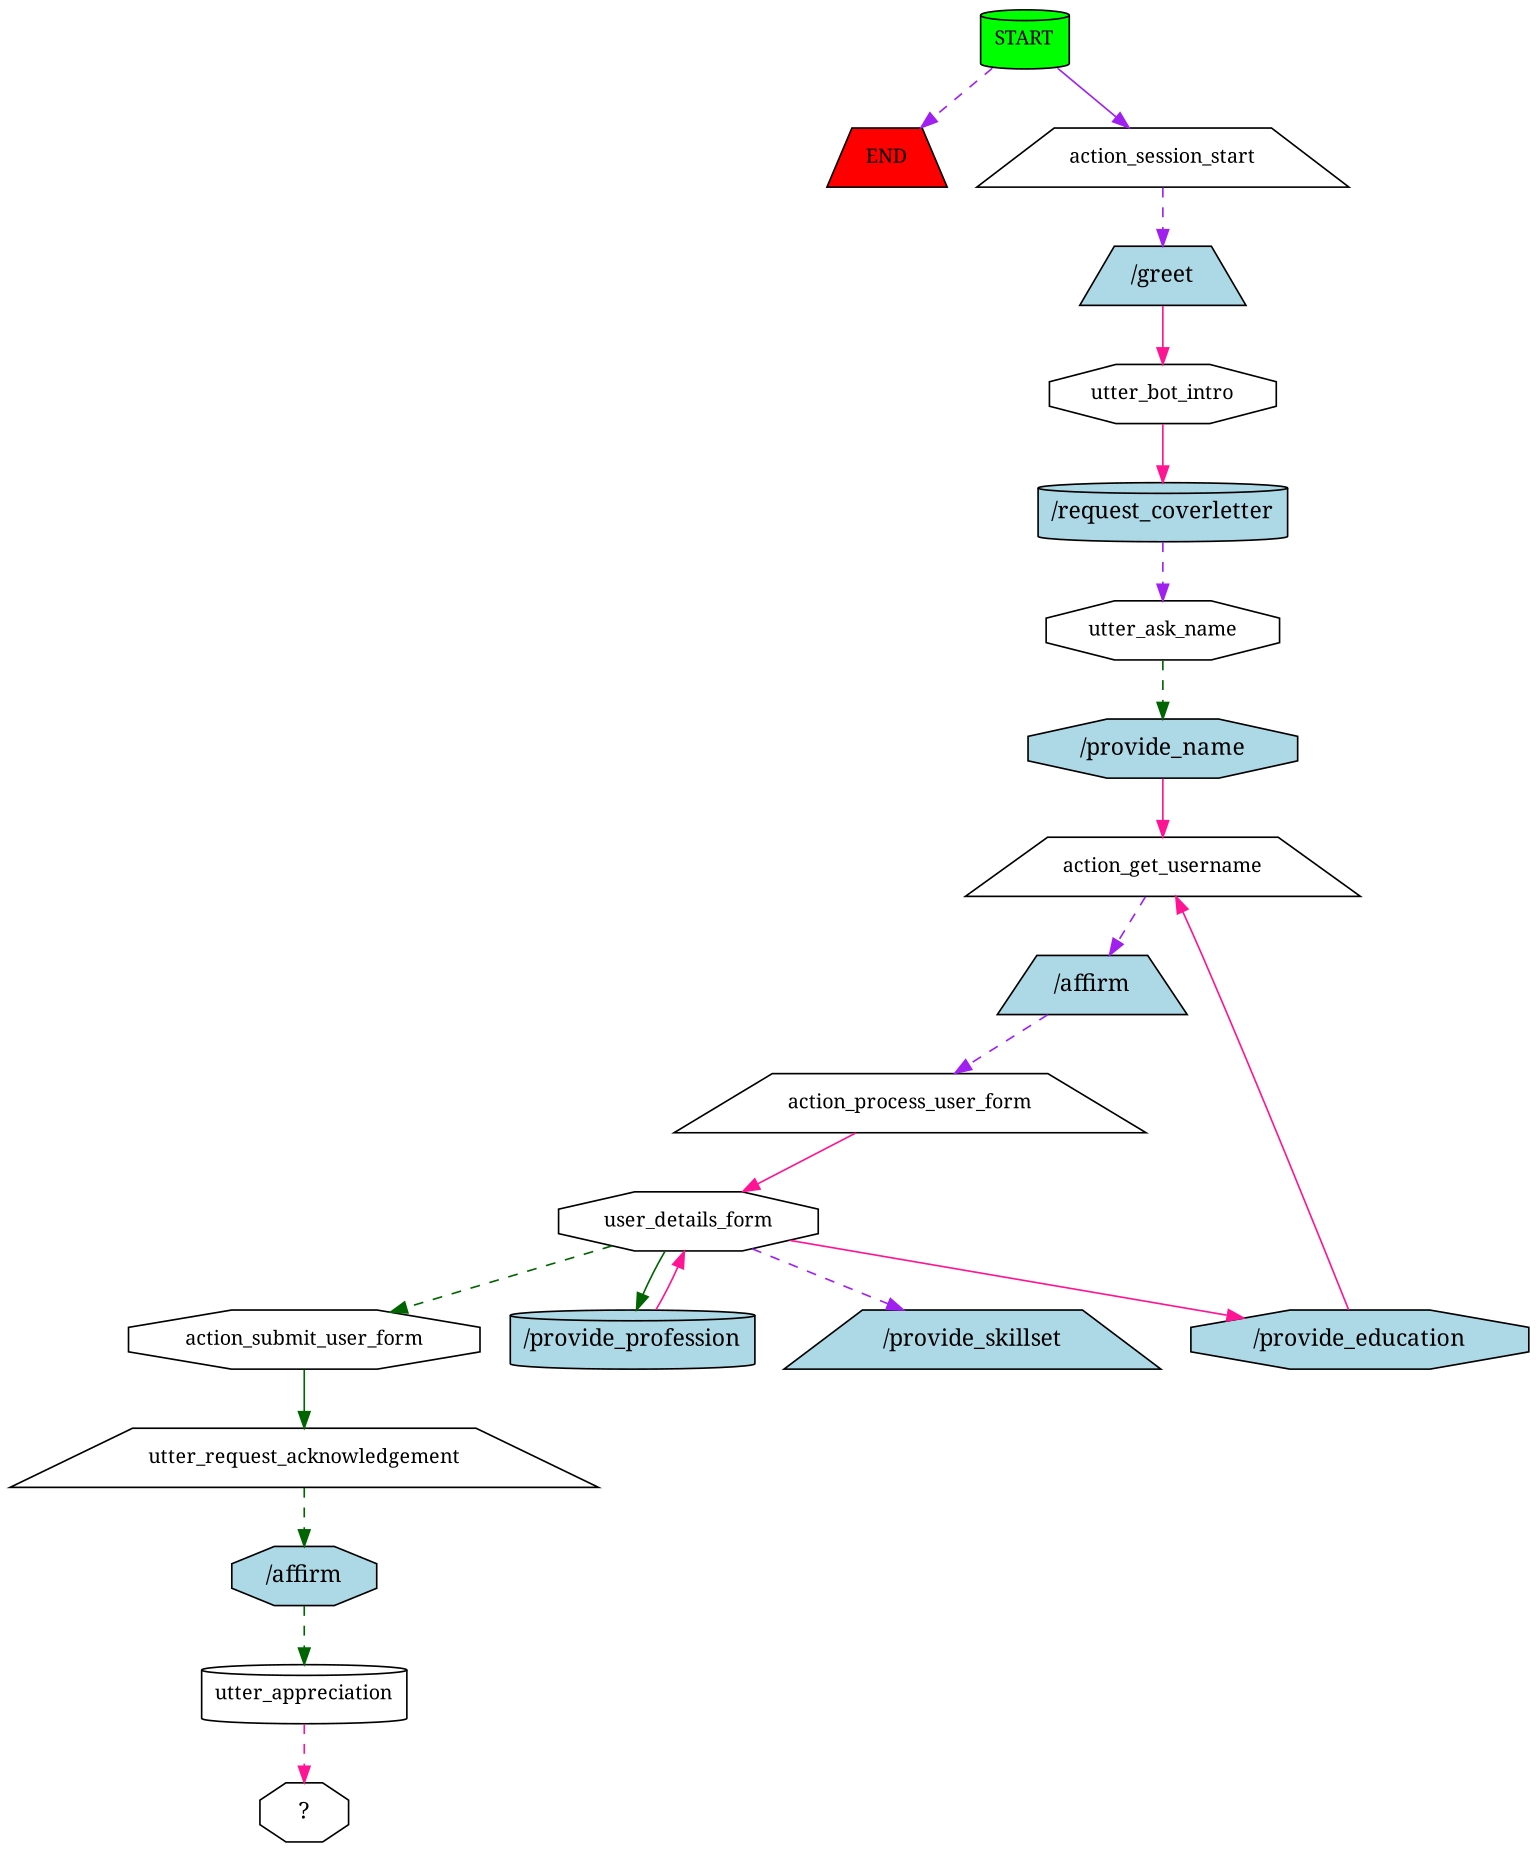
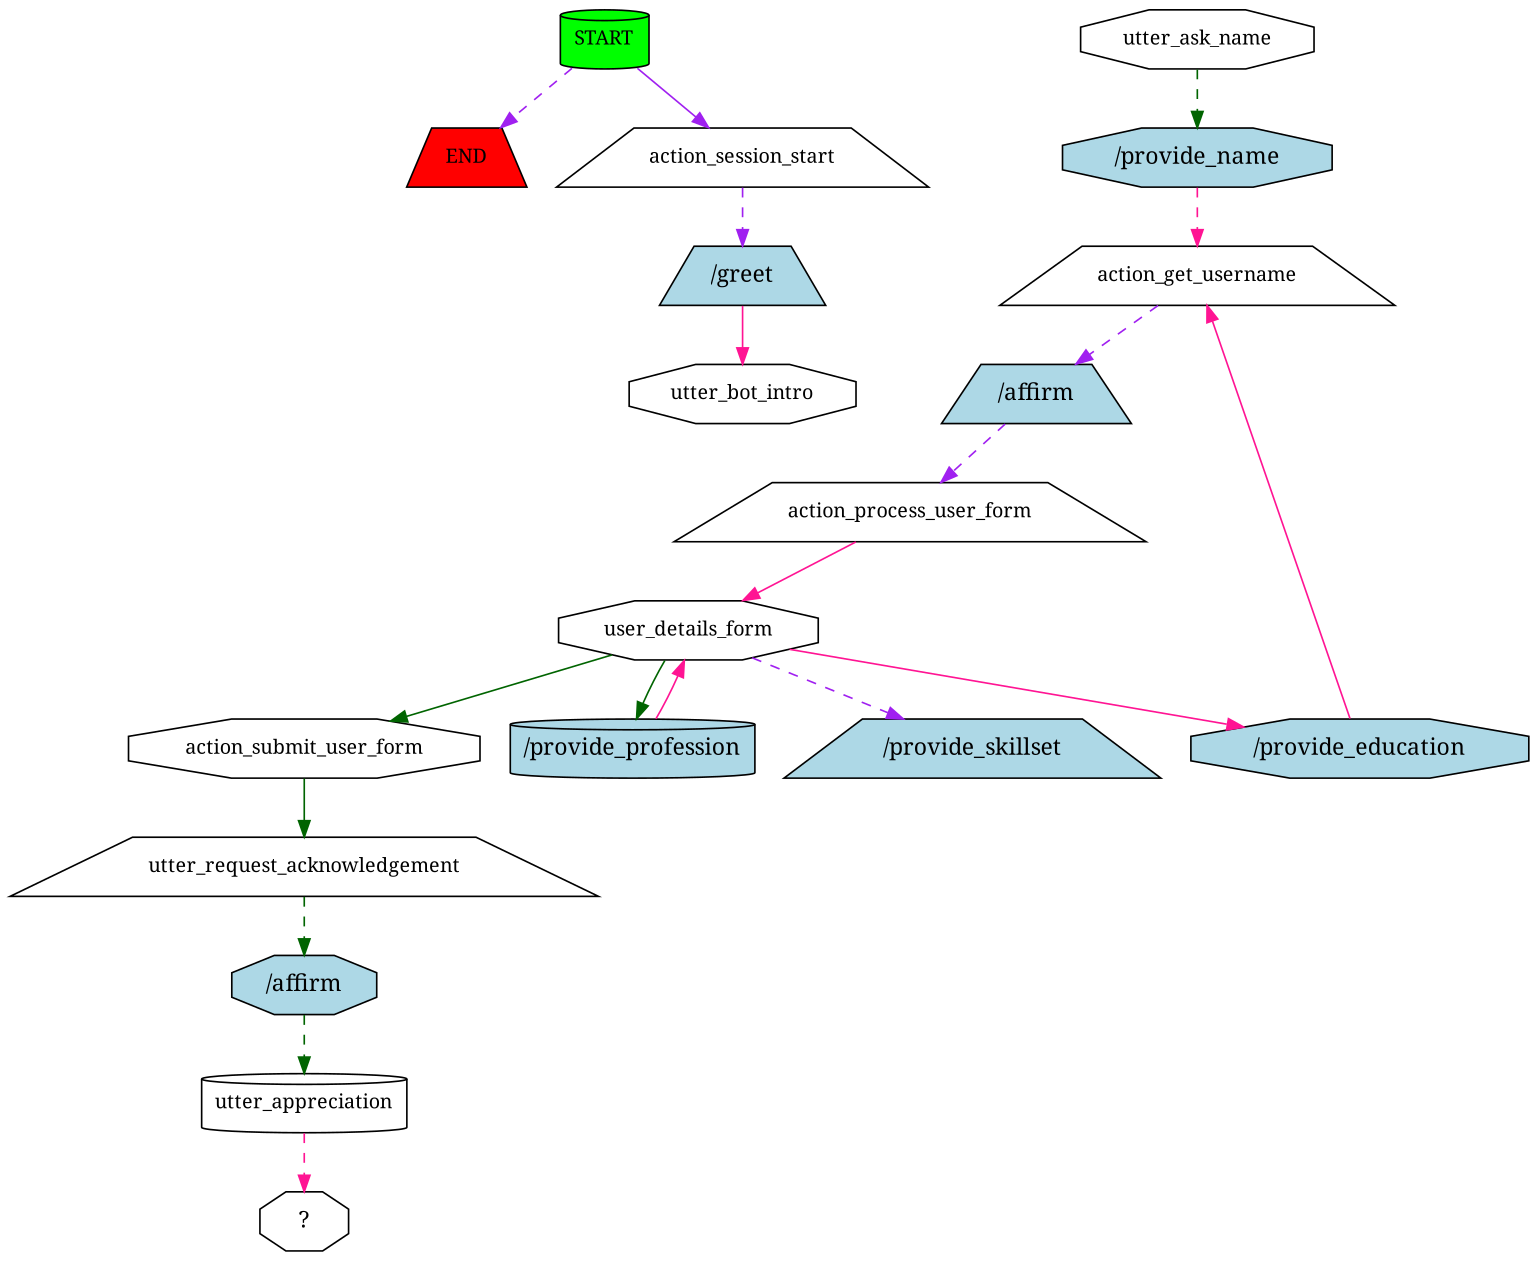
  digraph {
    fontname="Noto Serif"
    node [fontname="Noto Serif" fontsize=12 shape=trapezium]
    edge [color=deeppink fontname="Noto Serif" style=dashed]
    n1 [fillcolor=green label=START shape=cylinder style=filled]
    n2 [fillcolor=red label=END style=filled]
    n3 [label=action_session_start]
    n4 [fillcolor=lightblue label="/greet" style=filled fontsize=""]
    n5 [label=utter_bot_intro shape=octagon]
-   n6 [fillcolor=lightblue label="/request_coverletter" shape=cylinder style=filled fontsize=""]
    n7 [label=utter_ask_name shape=octagon]
    n8 [fillcolor=lightblue label="/provide_name" shape=octagon style=filled fontsize=""]
    n9 [label=action_get_username]
    n10 [fillcolor=lightblue label="/affirm" style=filled fontsize=""]
    n11 [label=action_process_user_form]
    n12 [label=user_details_form shape=octagon]
    n13 [label=action_submit_user_form shape=octagon]
    n14 [fillcolor=lightblue label="/provide_education" shape=octagon style=filled fontsize=""]
    n15 [fillcolor=lightblue label="/provide_profession" shape=cylinder style=filled fontsize=""]
    n16 [fillcolor=lightblue label="/provide_skillset" style=filled fontsize=""]
    n17 [label=utter_request_acknowledgement]
    n18 [fillcolor=lightblue label="/affirm" shape=octagon style=filled fontsize=""]
    n19 [label=utter_appreciation shape=cylinder]
    n20 [label="  ?  " shape=octagon fontsize=""]
    n1 -> n2 [color=purple]
    n1 -> n3 [color=purple style=solid]
    n3 -> n4 [color=purple]
    n4 -> n5 [style=solid]
-   n5 -> n6 [style=solid]
-   n6 -> n7 [color=purple]
    n7 -> n8 [color=darkgreen]
-   n8 -> n9 [style=solid]
+   n8 -> n9
    n9 -> n10 [color=purple]
    n10 -> n11 [color=purple]
    n11 -> n12 [style=solid]
-   n12 -> n13 [color=darkgreen]
+   n12 -> n13 [color=darkgreen style=solid]
    n12 -> n14 [style=solid]
    n12 -> n15 [color=darkgreen style=solid]
    n12 -> n16 [color=purple]
    n13 -> n17 [color=darkgreen style=solid]
    n14 -> n9 [style=solid]
    n15 -> n12 [style=solid]
    n17 -> n18 [color=darkgreen]
    n18 -> n19 [color=darkgreen]
    n19 -> n20
  }
